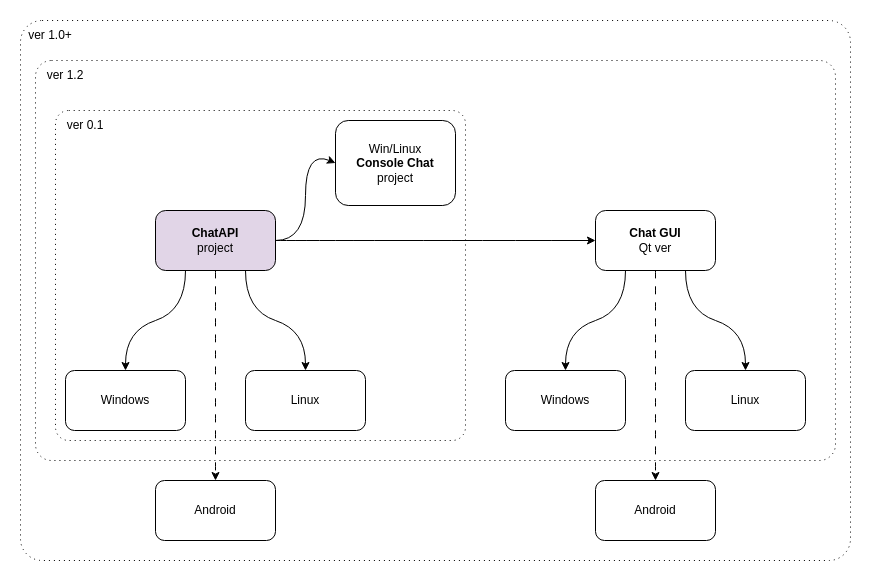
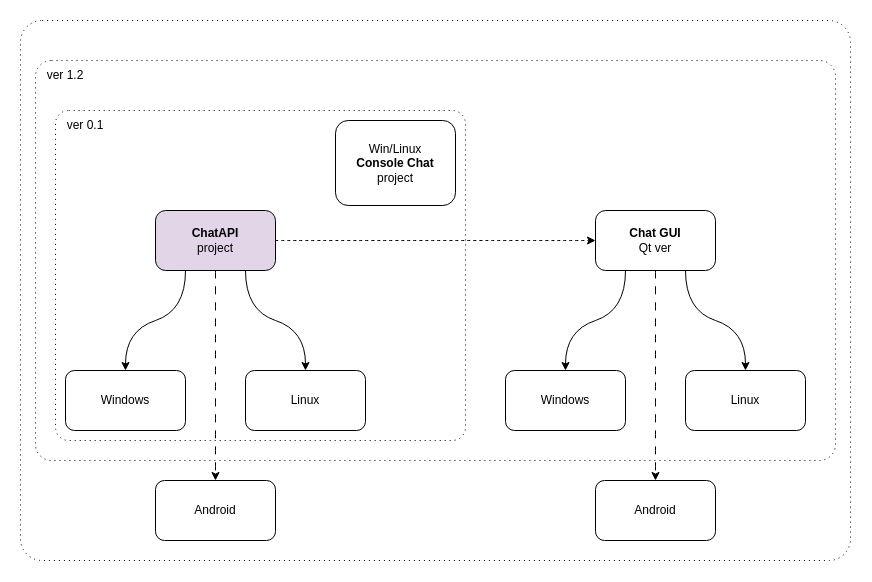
  <mxCell id="0" />
  <mxCell id="1" parent="0" />
  <mxCell id="2" value="" style="rounded=1;whiteSpace=wrap;html=1;fillColor=none;arcSize=4;dashed=1;dashPattern=1 4;glass=0;shadow=0;" vertex="1" parent="1"><mxGeometry x="35" y="60" width="800" height="400" as="geometry" /></mxCell>
  <mxCell id="3" value="" style="rounded=1;whiteSpace=wrap;html=1;fillColor=none;arcSize=4;dashed=1;dashPattern=1 4;glass=0;shadow=0;" vertex="1" parent="1"><mxGeometry x="55" y="110" width="410" height="330" as="geometry" /></mxCell>
  <mxCell id="4" value="&lt;b&gt;ChatAPI&lt;/b&gt;&lt;br&gt;project" style="rounded=1;whiteSpace=wrap;html=1;arcSize=17;fillColor=#e1d5e7;" vertex="1" parent="1"><mxGeometry x="155" y="210" width="120" height="60" as="geometry" /></mxCell>
  <mxCell id="5" value="" style="curved=1;endArrow=classic;html=1;rounded=0;" edge="1" parent="1" target="6"><mxGeometry width="50" height="50" relative="1" as="geometry"><mxPoint x="185" y="270" as="sourcePoint" /><mxPoint x="125" y="430" as="targetPoint" /><Array as="points"><mxPoint x="185" y="310" /><mxPoint x="125" y="330" /></Array></mxGeometry></mxCell>
  <mxCell id="6" value="Windows" style="rounded=1;whiteSpace=wrap;html=1;" vertex="1" parent="1"><mxGeometry x="65" y="370" width="120" height="60" as="geometry" /></mxCell>
  <mxCell id="7" value="Android&lt;br&gt;" style="rounded=1;whiteSpace=wrap;html=1;" vertex="1" parent="1"><mxGeometry x="155" y="480" width="120" height="60" as="geometry" /></mxCell>
  <mxCell id="8" value="Linux" style="rounded=1;whiteSpace=wrap;html=1;" vertex="1" parent="1"><mxGeometry x="245" y="370" width="120" height="60" as="geometry" /></mxCell>
  <mxCell id="9" value="" style="curved=1;endArrow=classic;html=1;rounded=0;entryX=0.5;entryY=0;entryDx=0;entryDy=0;" edge="1" parent="1" target="8"><mxGeometry width="50" height="50" relative="1" as="geometry"><mxPoint x="245" y="270" as="sourcePoint" /><mxPoint x="245" y="340.711" as="targetPoint" /><Array as="points"><mxPoint x="245" y="310" /><mxPoint x="305" y="330" /></Array></mxGeometry></mxCell>
  <mxCell id="10" value="" style="curved=1;endArrow=classic;html=1;rounded=0;dashed=1;dashPattern=8 8;" edge="1" parent="1" source="4" target="7"><mxGeometry width="50" height="50" relative="1" as="geometry"><mxPoint x="215" y="320" as="sourcePoint" /><mxPoint x="215" y="340.711" as="targetPoint" /></mxGeometry></mxCell>
  <mxCell id="11" value="Win/Linux&lt;br&gt;&lt;b&gt;Console Chat&lt;/b&gt;&lt;br&gt;project" style="rounded=1;whiteSpace=wrap;html=1;" vertex="1" parent="1"><mxGeometry x="335" y="120" width="120" height="85" as="geometry" /></mxCell>
- <mxCell id="12" value="" style="curved=1;endArrow=classic;html=1;rounded=0;entryX=0;entryY=0.5;entryDx=0;entryDy=0;" edge="1" parent="1" source="4" target="11"><mxGeometry width="50" height="50" relative="1" as="geometry"><mxPoint x="195" y="290" as="sourcePoint" /><mxPoint x="265.711" y="240" as="targetPoint" /><Array as="points"><mxPoint x="305" y="240" /><mxPoint x="305" y="150" /></Array></mxGeometry></mxCell>
  <mxCell id="13" value="&lt;b&gt;Chat GUI&lt;/b&gt;&lt;br&gt;Qt ver" style="rounded=1;whiteSpace=wrap;html=1;arcSize=17;" vertex="1" parent="1"><mxGeometry x="595" y="210" width="120" height="60" as="geometry" /></mxCell>
  <mxCell id="14" value="" style="curved=1;endArrow=classic;html=1;rounded=0;entryX=0.5;entryY=0;entryDx=0;entryDy=0;" edge="1" parent="1" target="15"><mxGeometry width="50" height="50" relative="1" as="geometry"><mxPoint x="625" y="270" as="sourcePoint" /><mxPoint x="565" y="430" as="targetPoint" /><Array as="points"><mxPoint x="625" y="310" /><mxPoint x="565" y="330" /></Array></mxGeometry></mxCell>
  <mxCell id="15" value="Windows" style="rounded=1;whiteSpace=wrap;html=1;" vertex="1" parent="1"><mxGeometry x="505" y="370" width="120" height="60" as="geometry" /></mxCell>
  <mxCell id="16" value="Android&lt;br&gt;" style="rounded=1;whiteSpace=wrap;html=1;" vertex="1" parent="1"><mxGeometry x="595" y="480" width="120" height="60" as="geometry" /></mxCell>
  <mxCell id="17" value="Linux" style="rounded=1;whiteSpace=wrap;html=1;" vertex="1" parent="1"><mxGeometry x="685" y="370" width="120" height="60" as="geometry" /></mxCell>
  <mxCell id="18" value="" style="curved=1;endArrow=classic;html=1;rounded=0;entryX=0.5;entryY=0;entryDx=0;entryDy=0;" edge="1" parent="1" target="17"><mxGeometry width="50" height="50" relative="1" as="geometry"><mxPoint x="685" y="270" as="sourcePoint" /><mxPoint x="685" y="340.711" as="targetPoint" /><Array as="points"><mxPoint x="685" y="310" /><mxPoint x="745" y="330" /></Array></mxGeometry></mxCell>
  <mxCell id="19" value="" style="curved=1;endArrow=classic;html=1;rounded=0;dashed=1;dashPattern=8 8;entryX=0.5;entryY=0;entryDx=0;entryDy=0;" edge="1" parent="1" source="13" target="16"><mxGeometry width="50" height="50" relative="1" as="geometry"><mxPoint x="655" y="320" as="sourcePoint" /><mxPoint x="655" y="430" as="targetPoint" /></mxGeometry></mxCell>
- <mxCell id="20" value="" style="curved=1;endArrow=classic;html=1;rounded=0;entryX=0;entryY=0.5;entryDx=0;entryDy=0;" edge="1" parent="1" source="4" target="13"><mxGeometry width="50" height="50" relative="1" as="geometry"><mxPoint x="195" y="290" as="sourcePoint" /><mxPoint x="265.711" y="240" as="targetPoint" /></mxGeometry></mxCell>
+ <mxCell id="20" value="" style="curved=1;endArrow=classic;html=1;rounded=0;entryX=0;entryY=0.5;entryDx=0;entryDy=0;dashed=1;" edge="1" parent="1" source="4" target="13"><mxGeometry width="50" height="50" relative="1" as="geometry"><mxPoint x="195" y="290" as="sourcePoint" /><mxPoint x="265.711" y="240" as="targetPoint" /></mxGeometry></mxCell>
  <mxCell id="21" value="ver 0.1" style="text;html=1;strokeColor=none;fillColor=none;align=center;verticalAlign=middle;whiteSpace=wrap;rounded=0;" vertex="1" parent="1"><mxGeometry x="55" y="110" width="60" height="30" as="geometry" /></mxCell>
  <mxCell id="22" value="ver 1.2" style="text;html=1;strokeColor=none;fillColor=none;align=center;verticalAlign=middle;whiteSpace=wrap;rounded=0;" vertex="1" parent="1"><mxGeometry x="35" y="60" width="60" height="30" as="geometry" /></mxCell>
  <mxCell id="23" value="" style="rounded=1;whiteSpace=wrap;html=1;fillColor=none;arcSize=4;dashed=1;dashPattern=1 4;glass=0;shadow=0;" vertex="1" parent="1"><mxGeometry x="20" y="20" width="830" height="540" as="geometry" /></mxCell>
- <mxCell id="24" value="ver 1.0+" style="text;html=1;strokeColor=none;fillColor=none;align=center;verticalAlign=middle;whiteSpace=wrap;rounded=0;" vertex="1" parent="1"><mxGeometry x="20" y="20" width="60" height="30" as="geometry" /></mxCell>
